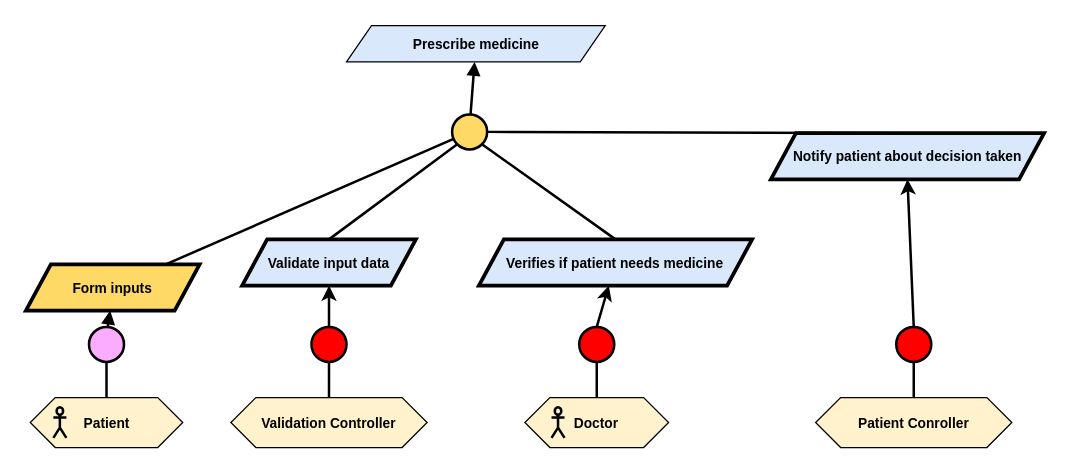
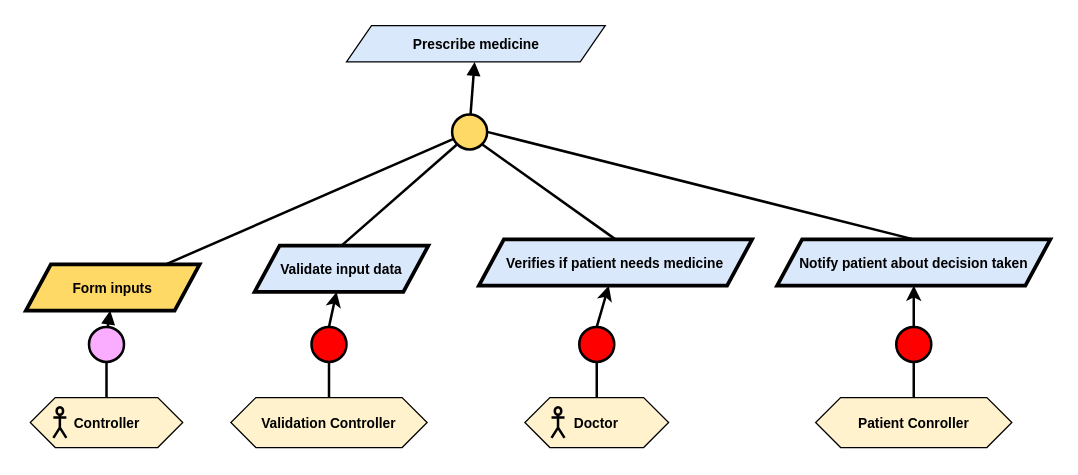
  <mxCell id="0" />
  <mxCell id="1" parent="0" />
  <mxCell id="2" value="&lt;b&gt;Prescribe medicine&lt;/b&gt;" style="shape=parallelogram;perimeter=parallelogramPerimeter;whiteSpace=wrap;html=1;fixedSize=1;fillColor=#dae8fc;strokeColor=#000000;fontFamily=Helvetica;fontSize=11;fontColor=default;labelBackgroundColor=none;" parent="1" vertex="1"><mxGeometry x="276.5" y="20" width="207" height="29" as="geometry" /></mxCell>
  <mxCell id="3" value="&lt;b&gt;Form inputs&lt;/b&gt;" style="shape=parallelogram;perimeter=parallelogramPerimeter;whiteSpace=wrap;html=1;fixedSize=1;fillColor=#FFD966;strokeColor=#000000;strokeWidth=3;fontFamily=Helvetica;fontSize=11;fontColor=default;labelBackgroundColor=none;" parent="1" vertex="1"><mxGeometry x="20" y="211" width="139" height="37" as="geometry" /></mxCell>
- <mxCell id="4" value="&lt;b&gt;Patient&lt;/b&gt;" style="shape=hexagon;perimeter=hexagonPerimeter2;whiteSpace=wrap;html=1;fixedSize=1;fillColor=#FFF2CC;fontFamily=Helvetica;fontSize=11;fontColor=default;labelBackgroundColor=none;" parent="1" vertex="1"><mxGeometry x="23.5" y="317.5" width="122" height="40" as="geometry" /></mxCell>
+ <mxCell id="4" value="&lt;b&gt;Controller&lt;/b&gt;" style="shape=hexagon;perimeter=hexagonPerimeter2;whiteSpace=wrap;html=1;fixedSize=1;fillColor=#FFF2CC;fontFamily=Helvetica;fontSize=11;fontColor=default;labelBackgroundColor=none;" parent="1" vertex="1"><mxGeometry x="23.5" y="317.5" width="122" height="40" as="geometry" /></mxCell>
  <mxCell id="5" value="" style="shape=umlActor;verticalLabelPosition=bottom;verticalAlign=top;html=1;outlineConnect=0;fillColor=none;strokeWidth=2;fontFamily=Helvetica;fontSize=11;fontColor=default;labelBackgroundColor=default;" parent="1" vertex="1"><mxGeometry x="42.003" y="325.25" width="10.373" height="24.5" as="geometry" /></mxCell>
  <mxCell id="6" value="" style="ellipse;whiteSpace=wrap;html=1;aspect=fixed;fillColor=#FFD966;strokeWidth=2;" parent="1" vertex="1"><mxGeometry x="361" y="91" width="28" height="28" as="geometry" /></mxCell>
  <mxCell id="7" value="" style="endArrow=block;html=1;rounded=0;endFill=1;strokeWidth=2;" parent="1" source="6" target="2" edge="1"><mxGeometry width="50" height="50" relative="1" as="geometry"><mxPoint x="438.905" y="126.972" as="sourcePoint" /><mxPoint x="402.999" y="-2" as="targetPoint" /></mxGeometry></mxCell>
  <mxCell id="8" value="" style="endArrow=none;html=1;rounded=0;strokeWidth=2;" parent="1" source="3" target="6" edge="1"><mxGeometry width="50" height="50" relative="1" as="geometry"><mxPoint x="437.91" y="189" as="sourcePoint" /><mxPoint x="462.91" y="125" as="targetPoint" /></mxGeometry></mxCell>
  <mxCell id="9" value="" style="ellipse;whiteSpace=wrap;html=1;aspect=fixed;fillColor=#FAADFF;strokeWidth=2;fontFamily=Helvetica;fontSize=11;fontColor=default;labelBackgroundColor=default;" parent="1" vertex="1"><mxGeometry x="70.5" y="261" width="28" height="28" as="geometry" /></mxCell>
  <mxCell id="10" value="" style="endArrow=block;html=1;rounded=0;endFill=1;strokeWidth=2;strokeColor=default;align=center;verticalAlign=middle;fontFamily=Helvetica;fontSize=11;fontColor=default;labelBackgroundColor=default;" parent="1" source="9" target="3" edge="1"><mxGeometry width="50" height="50" relative="1" as="geometry"><mxPoint x="264.995" y="163.472" as="sourcePoint" /><mxPoint x="261" y="118.5" as="targetPoint" /></mxGeometry></mxCell>
  <mxCell id="11" value="" style="endArrow=none;html=1;rounded=0;strokeWidth=2;strokeColor=default;align=center;verticalAlign=middle;fontFamily=Helvetica;fontSize=11;fontColor=default;labelBackgroundColor=default;" parent="1" source="4" target="9" edge="1"><mxGeometry width="50" height="50" relative="1" as="geometry"><mxPoint x="270.5" y="210" as="sourcePoint" /><mxPoint x="295.5" y="146" as="targetPoint" /></mxGeometry></mxCell>
  <mxCell id="12" value="&lt;b&gt;Doctor&lt;/b&gt;" style="shape=hexagon;perimeter=hexagonPerimeter2;whiteSpace=wrap;html=1;fixedSize=1;fillColor=#FFF2CC;fontFamily=Helvetica;fontSize=11;fontColor=default;labelBackgroundColor=none;" vertex="1" parent="1"><mxGeometry x="419.2" y="317.5" width="115" height="40" as="geometry" /></mxCell>
  <mxCell id="13" value="" style="shape=umlActor;verticalLabelPosition=bottom;verticalAlign=top;html=1;outlineConnect=0;fillColor=none;strokeWidth=2;fontFamily=Helvetica;fontSize=11;fontColor=default;labelBackgroundColor=default;" vertex="1" parent="1"><mxGeometry x="440.533" y="325.25" width="10.373" height="24.5" as="geometry" /></mxCell>
  <mxCell id="14" value="" style="ellipse;whiteSpace=wrap;html=1;aspect=fixed;fillColor=#FF0000;strokeWidth=2;fontFamily=Helvetica;fontSize=11;fontColor=default;labelBackgroundColor=default;" vertex="1" parent="1"><mxGeometry x="462.7" y="261" width="28" height="28" as="geometry" /></mxCell>
  <mxCell id="15" value="" style="endArrow=none;html=1;rounded=0;strokeWidth=2;strokeColor=default;align=center;verticalAlign=middle;fontFamily=Helvetica;fontSize=11;fontColor=default;labelBackgroundColor=default;" edge="1" parent="1" source="12" target="14"><mxGeometry width="50" height="50" relative="1" as="geometry"><mxPoint x="707" y="225.5" as="sourcePoint" /><mxPoint x="732" y="161.5" as="targetPoint" /></mxGeometry></mxCell>
  <mxCell id="16" value="&lt;b&gt;Validation Controller&lt;/b&gt;" style="shape=hexagon;perimeter=hexagonPerimeter2;whiteSpace=wrap;html=1;fixedSize=1;fillColor=#FFF2CC;fontFamily=Helvetica;fontSize=11;fontColor=default;labelBackgroundColor=none;" vertex="1" parent="1"><mxGeometry x="184" y="317.5" width="157" height="40" as="geometry" /></mxCell>
- <mxCell id="17" value="&lt;b&gt;Validate input data&lt;/b&gt;" style="shape=parallelogram;perimeter=parallelogramPerimeter;whiteSpace=wrap;html=1;fixedSize=1;strokeWidth=3;fontFamily=Helvetica;fontSize=11;labelBackgroundColor=none;fillColor=#dae8fc;strokeColor=default;" vertex="1" parent="1"><mxGeometry x="193" y="191" width="139" height="37" as="geometry" /></mxCell>
+ <mxCell id="17" value="&lt;b&gt;Validate input data&lt;/b&gt;" style="shape=parallelogram;perimeter=parallelogramPerimeter;whiteSpace=wrap;html=1;fixedSize=1;strokeWidth=3;fontFamily=Helvetica;fontSize=11;labelBackgroundColor=none;fillColor=#dae8fc;strokeColor=default;" vertex="1" parent="1"><mxGeometry x="203" y="196" width="139" height="37" as="geometry" /></mxCell>
  <mxCell id="18" value="" style="ellipse;whiteSpace=wrap;html=1;aspect=fixed;fillColor=#FF0000;strokeWidth=2;fontFamily=Helvetica;fontSize=11;fontColor=default;labelBackgroundColor=default;" vertex="1" parent="1"><mxGeometry x="248.5" y="261" width="28" height="28" as="geometry" /></mxCell>
  <mxCell id="19" value="" style="endArrow=classic;html=1;rounded=0;exitX=0.5;exitY=0;exitDx=0;exitDy=0;strokeWidth=2;" edge="1" parent="1" source="18" target="17"><mxGeometry width="50" height="50" relative="1" as="geometry"><mxPoint x="407" y="305" as="sourcePoint" /><mxPoint x="457" y="255" as="targetPoint" /></mxGeometry></mxCell>
  <mxCell id="20" value="" style="endArrow=none;html=1;rounded=0;exitX=0.5;exitY=0;exitDx=0;exitDy=0;entryX=0;entryY=1;entryDx=0;entryDy=0;strokeWidth=2;" edge="1" parent="1" source="17" target="6"><mxGeometry width="50" height="50" relative="1" as="geometry"><mxPoint x="466" y="233" as="sourcePoint" /><mxPoint x="516" y="183" as="targetPoint" /></mxGeometry></mxCell>
  <mxCell id="21" value="&lt;b&gt;Verifies if patient needs medicine&lt;/b&gt;" style="shape=parallelogram;perimeter=parallelogramPerimeter;whiteSpace=wrap;html=1;fixedSize=1;strokeWidth=3;fontFamily=Helvetica;fontSize=11;labelBackgroundColor=none;fillColor=#dae8fc;strokeColor=default;" vertex="1" parent="1"><mxGeometry x="382.41" y="191" width="218.59" height="37" as="geometry" /></mxCell>
  <mxCell id="22" value="" style="endArrow=classic;html=1;rounded=0;exitX=0.5;exitY=0;exitDx=0;exitDy=0;strokeWidth=2;" edge="1" parent="1" source="14" target="21"><mxGeometry width="50" height="50" relative="1" as="geometry"><mxPoint x="559" y="316" as="sourcePoint" /><mxPoint x="609" y="266" as="targetPoint" /></mxGeometry></mxCell>
  <mxCell id="23" value="" style="endArrow=none;html=1;rounded=0;exitX=0.5;exitY=0;exitDx=0;exitDy=0;entryX=1;entryY=1;entryDx=0;entryDy=0;strokeWidth=2;" edge="1" parent="1" source="21" target="6"><mxGeometry width="50" height="50" relative="1" as="geometry"><mxPoint x="621" y="167" as="sourcePoint" /><mxPoint x="671" y="117" as="targetPoint" /></mxGeometry></mxCell>
- <mxCell id="24" value="&lt;b&gt;Notify patient about decision taken&lt;/b&gt;" style="shape=parallelogram;perimeter=parallelogramPerimeter;whiteSpace=wrap;html=1;fixedSize=1;strokeWidth=3;fontFamily=Helvetica;fontSize=11;labelBackgroundColor=none;fillColor=#dae8fc;strokeColor=default;" vertex="1" parent="1"><mxGeometry x="616" y="106" width="218.59" height="37" as="geometry" /></mxCell>
+ <mxCell id="24" value="&lt;b&gt;Notify patient about decision taken&lt;/b&gt;" style="shape=parallelogram;perimeter=parallelogramPerimeter;whiteSpace=wrap;html=1;fixedSize=1;strokeWidth=3;fontFamily=Helvetica;fontSize=11;labelBackgroundColor=none;fillColor=#dae8fc;strokeColor=default;" vertex="1" parent="1"><mxGeometry x="621" y="191" width="218.59" height="37" as="geometry" /></mxCell>
  <mxCell id="25" value="&lt;b&gt;Patient Conroller&lt;/b&gt;" style="shape=hexagon;perimeter=hexagonPerimeter2;whiteSpace=wrap;html=1;fixedSize=1;fillColor=#FFF2CC;fontFamily=Helvetica;fontSize=11;fontColor=default;labelBackgroundColor=none;" vertex="1" parent="1"><mxGeometry x="651.8" y="317.5" width="157" height="40" as="geometry" /></mxCell>
  <mxCell id="26" value="" style="ellipse;whiteSpace=wrap;html=1;aspect=fixed;fillColor=#FF0000;strokeWidth=2;fontFamily=Helvetica;fontSize=11;fontColor=default;labelBackgroundColor=default;" vertex="1" parent="1"><mxGeometry x="716.3" y="261" width="28" height="28" as="geometry" /></mxCell>
  <mxCell id="27" value="" style="endArrow=none;html=1;rounded=0;exitX=0.5;exitY=0;exitDx=0;exitDy=0;entryX=0.5;entryY=1;entryDx=0;entryDy=0;strokeWidth=2;" edge="1" parent="1" source="25" target="26"><mxGeometry width="50" height="50" relative="1" as="geometry"><mxPoint x="761" y="347" as="sourcePoint" /><mxPoint x="685" y="305" as="targetPoint" /></mxGeometry></mxCell>
  <mxCell id="28" value="" style="endArrow=classic;html=1;rounded=0;exitX=0.5;exitY=0;exitDx=0;exitDy=0;entryX=0.5;entryY=1;entryDx=0;entryDy=0;strokeWidth=2;" edge="1" parent="1" source="26" target="24"><mxGeometry width="50" height="50" relative="1" as="geometry"><mxPoint x="839" y="317" as="sourcePoint" /><mxPoint x="889" y="267" as="targetPoint" /></mxGeometry></mxCell>
  <mxCell id="29" value="" style="endArrow=none;html=1;rounded=0;exitX=1;exitY=0.5;exitDx=0;exitDy=0;entryX=0.5;entryY=0;entryDx=0;entryDy=0;strokeWidth=2;" edge="1" parent="1" source="6" target="24"><mxGeometry width="50" height="50" relative="1" as="geometry"><mxPoint x="612" y="159" as="sourcePoint" /><mxPoint x="662" y="109" as="targetPoint" /></mxGeometry></mxCell>
  <mxCell id="30" value="" style="endArrow=none;html=1;rounded=0;strokeWidth=2;strokeColor=default;align=center;verticalAlign=middle;fontFamily=Helvetica;fontSize=11;fontColor=default;labelBackgroundColor=default;entryX=0.5;entryY=1;entryDx=0;entryDy=0;exitX=0.5;exitY=0;exitDx=0;exitDy=0;" edge="1" parent="1" source="16" target="18"><mxGeometry width="50" height="50" relative="1" as="geometry"><mxPoint x="487" y="328" as="sourcePoint" /><mxPoint x="487" y="299" as="targetPoint" /><Array as="points" /></mxGeometry></mxCell>
